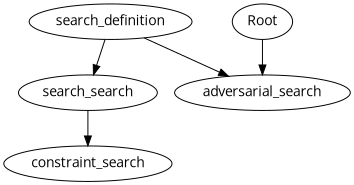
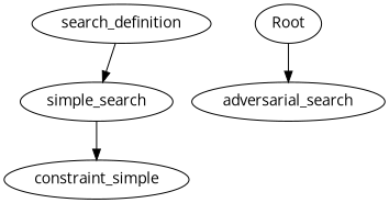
  strict digraph {
    fontname="Open Sans"
    node [fontname="Open Sans"]
    edge [contraint=true fontname="Open Sans"]
    n1 [label=search_definition]
-   n2 [label=search_search]
+   n2 [label=simple_search]
    n3 [label=adversarial_search]
-   n4 [label=constraint_search]
+   n4 [label=constraint_simple]
    Root
    n1 -> n2
-   n1 -> n3
    n2 -> n4
    Root -> n3
  }
